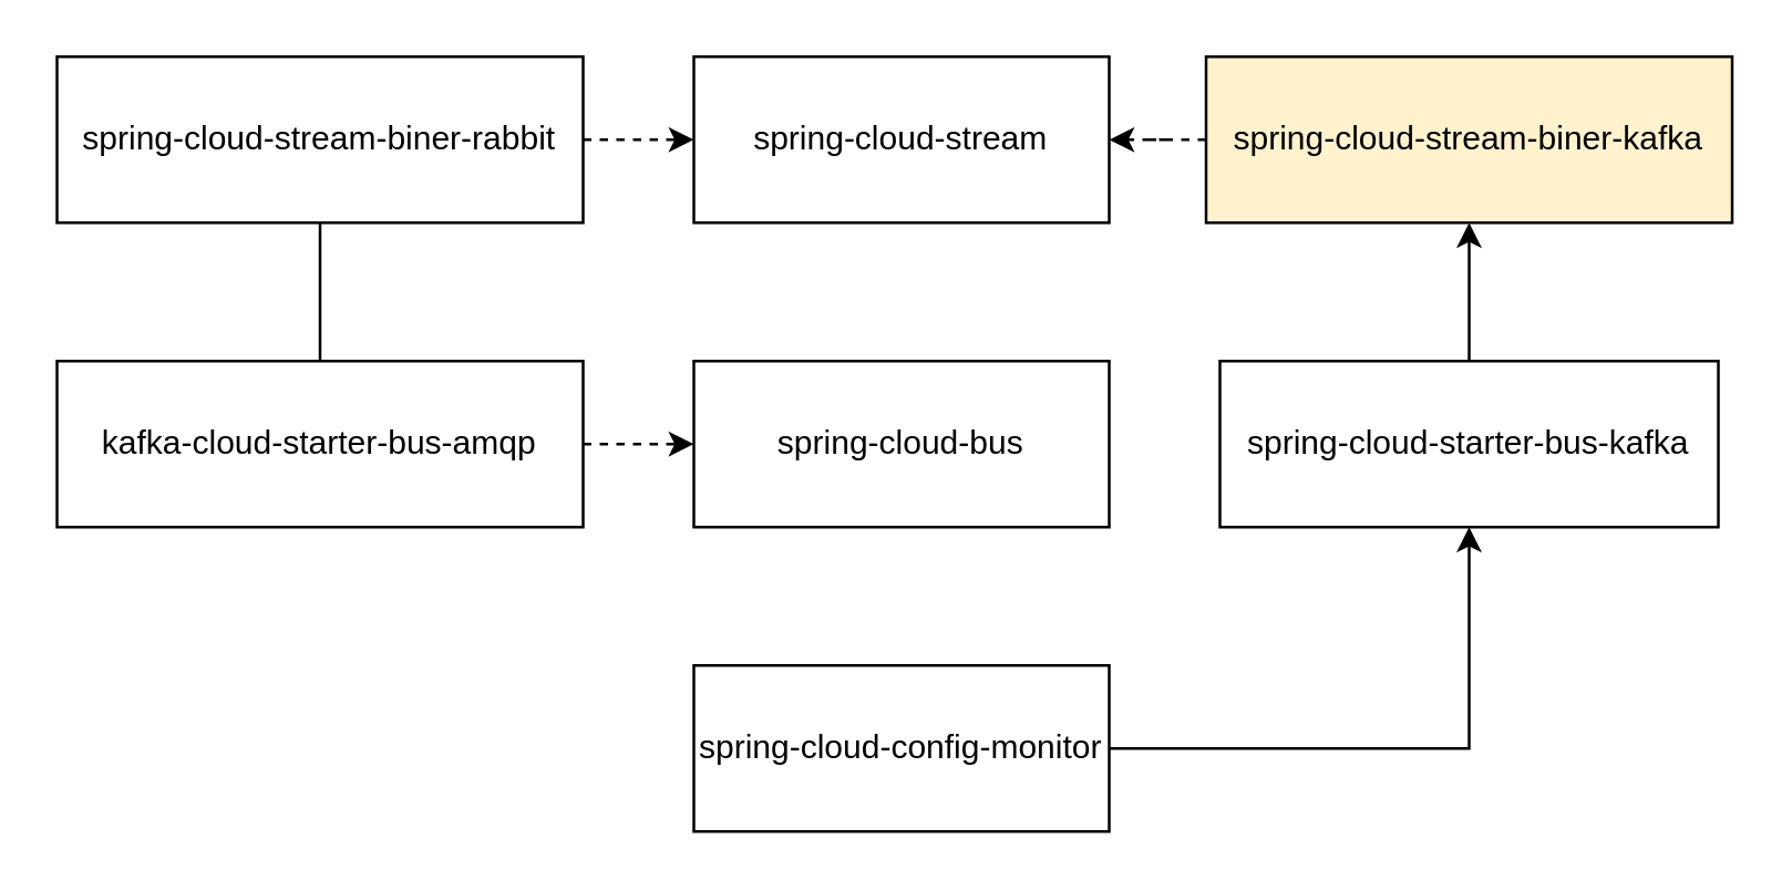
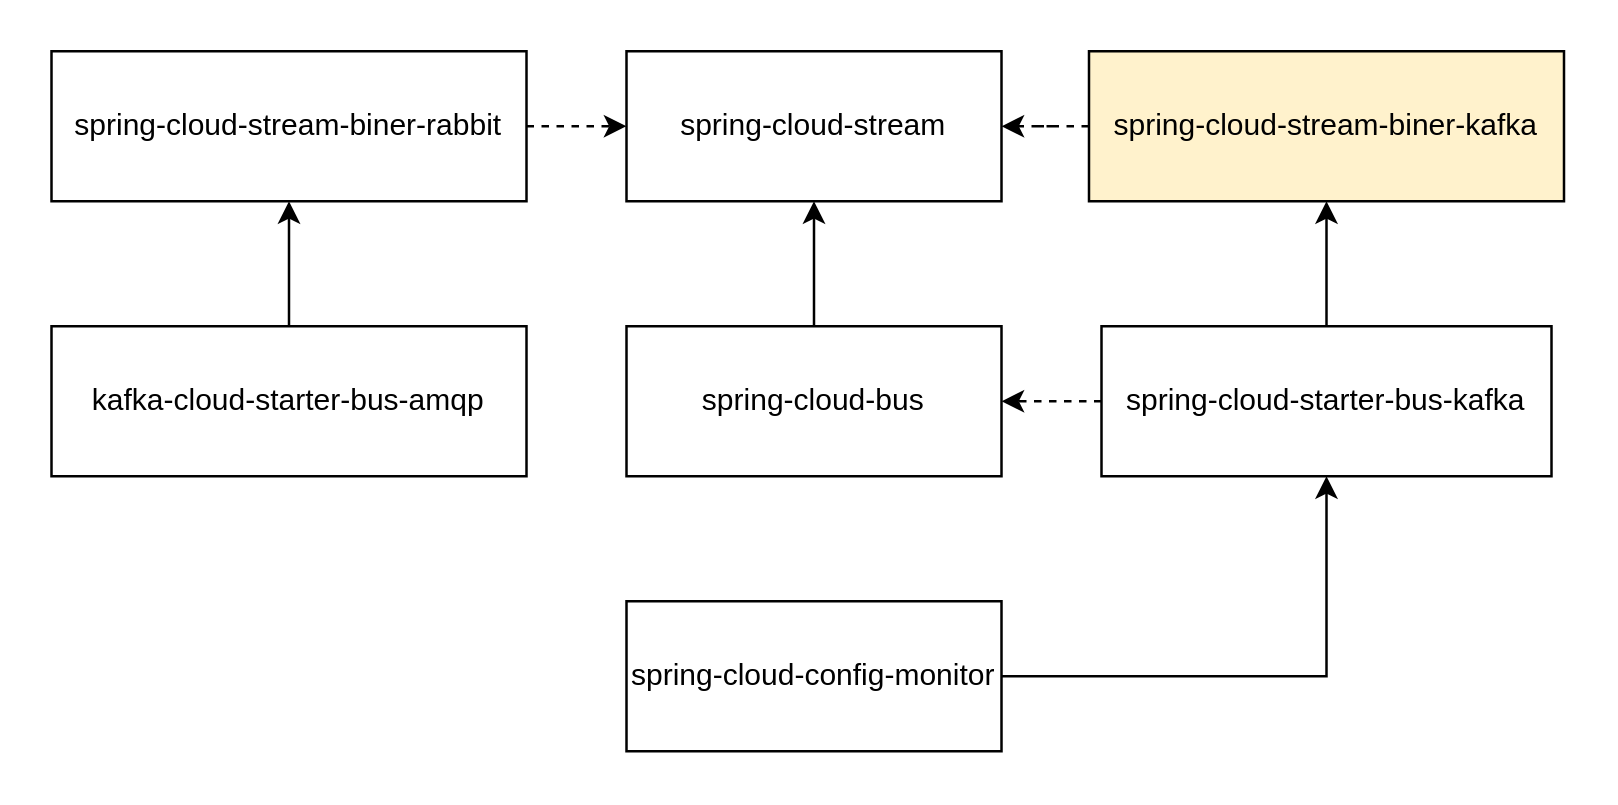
  <mxCell id="0" />
  <mxCell id="1" parent="0" />
  <mxCell id="2" value="spring-cloud-stream" style="rounded=0;whiteSpace=wrap;html=1;" parent="1" vertex="1"><mxGeometry x="250" y="20" width="150" height="60" as="geometry" /></mxCell>
+ <mxCell id="3" style="edgeStyle=orthogonalEdgeStyle;rounded=0;orthogonalLoop=1;jettySize=auto;html=1;" parent="1" source="4" target="2" edge="1"><mxGeometry relative="1" as="geometry" /></mxCell>
  <mxCell id="4" value="spring-cloud-bus" style="rounded=0;whiteSpace=wrap;html=1;" parent="1" vertex="1"><mxGeometry x="250" y="130" width="150" height="60" as="geometry" /></mxCell>
  <mxCell id="5" style="edgeStyle=orthogonalEdgeStyle;rounded=0;orthogonalLoop=1;jettySize=auto;html=1;" parent="1" source="6" target="12" edge="1"><mxGeometry relative="1" as="geometry" /></mxCell>
  <mxCell id="6" value="spring-cloud-config-monitor" style="rounded=0;whiteSpace=wrap;html=1;" parent="1" vertex="1"><mxGeometry x="250" y="240" width="150" height="60" as="geometry" /></mxCell>
- <mxCell id="7" style="edgeStyle=orthogonalEdgeStyle;rounded=0;orthogonalLoop=1;jettySize=auto;html=1;entryX=0;entryY=0.5;entryDx=0;entryDy=0;dashed=1;" parent="1" source="9" target="4" edge="1"><mxGeometry relative="1" as="geometry" /></mxCell>
- <mxCell id="8" style="edgeStyle=orthogonalEdgeStyle;rounded=0;orthogonalLoop=1;jettySize=auto;html=1;entryX=0.5;entryY=1;entryDx=0;entryDy=0;endArrow=none;" parent="1" source="9" target="14" edge="1"><mxGeometry relative="1" as="geometry" /></mxCell>
+ <mxCell id="8" style="edgeStyle=orthogonalEdgeStyle;rounded=0;orthogonalLoop=1;jettySize=auto;html=1;entryX=0.5;entryY=1;entryDx=0;entryDy=0;" parent="1" source="9" target="14" edge="1"><mxGeometry relative="1" as="geometry" /></mxCell>
  <mxCell id="9" value="kafka-cloud-starter-bus-amqp" style="rounded=0;whiteSpace=wrap;html=1;" parent="1" vertex="1"><mxGeometry x="20" y="130" width="190" height="60" as="geometry" /></mxCell>
+ <mxCell id="10" style="edgeStyle=orthogonalEdgeStyle;rounded=0;orthogonalLoop=1;jettySize=auto;html=1;entryX=1;entryY=0.5;entryDx=0;entryDy=0;dashed=1;" edge="1" parent="1" source="12" target="4"><mxGeometry relative="1" as="geometry" /></mxCell>
  <mxCell id="11" style="edgeStyle=orthogonalEdgeStyle;rounded=0;orthogonalLoop=1;jettySize=auto;html=1;exitX=0.5;exitY=0;exitDx=0;exitDy=0;entryX=0.5;entryY=1;entryDx=0;entryDy=0;" edge="1" parent="1" source="12" target="16"><mxGeometry relative="1" as="geometry" /></mxCell>
  <mxCell id="12" value="&lt;span&gt;spring-cloud-starter-bus-kafka&lt;/span&gt;" style="rounded=0;whiteSpace=wrap;html=1;" parent="1" vertex="1"><mxGeometry x="440" y="130" width="180" height="60" as="geometry" /></mxCell>
  <mxCell id="13" style="edgeStyle=orthogonalEdgeStyle;rounded=0;orthogonalLoop=1;jettySize=auto;html=1;entryX=0;entryY=0.5;entryDx=0;entryDy=0;dashed=1;" parent="1" source="14" target="2" edge="1"><mxGeometry relative="1" as="geometry" /></mxCell>
  <mxCell id="14" value="spring-cloud-stream-biner-rabbit" style="rounded=0;whiteSpace=wrap;html=1;" parent="1" vertex="1"><mxGeometry x="20" y="20" width="190" height="60" as="geometry" /></mxCell>
  <mxCell id="15" style="edgeStyle=orthogonalEdgeStyle;rounded=0;orthogonalLoop=1;jettySize=auto;html=1;entryX=1;entryY=0.5;entryDx=0;entryDy=0;dashed=1;" edge="1" parent="1" source="16" target="2"><mxGeometry relative="1" as="geometry" /></mxCell>
  <mxCell id="16" value="spring-cloud-stream-biner-kafka" style="rounded=0;whiteSpace=wrap;html=1;fillColor=#fff2cc;" vertex="1" parent="1"><mxGeometry x="435" y="20" width="190" height="60" as="geometry" /></mxCell>
